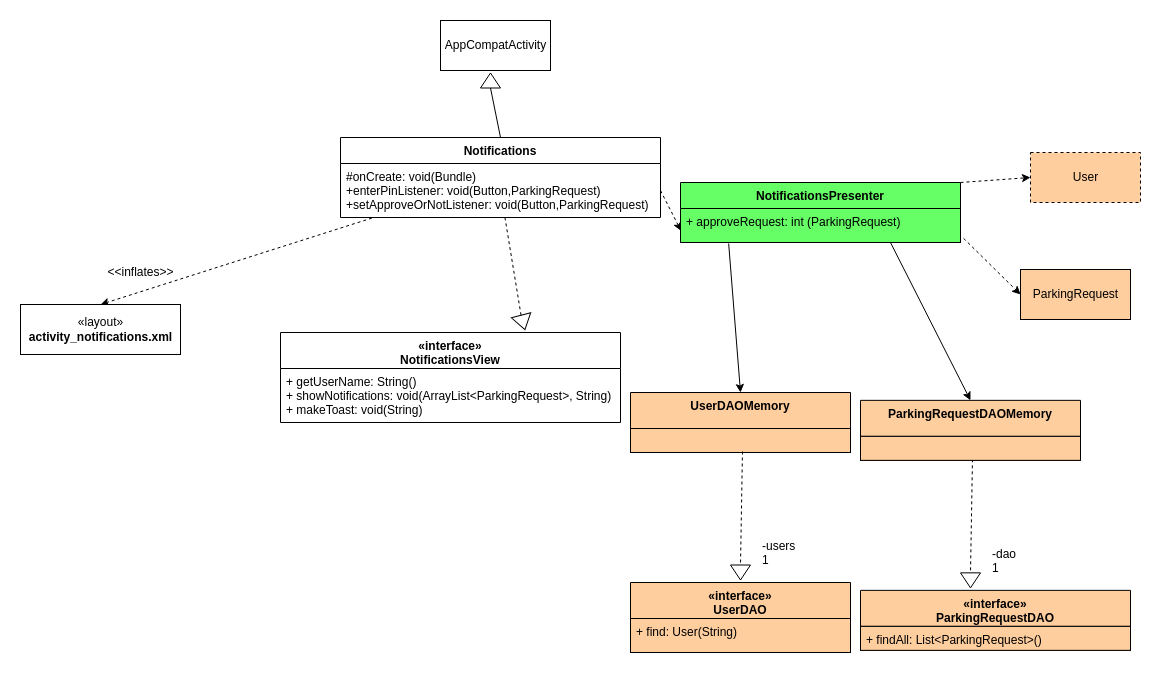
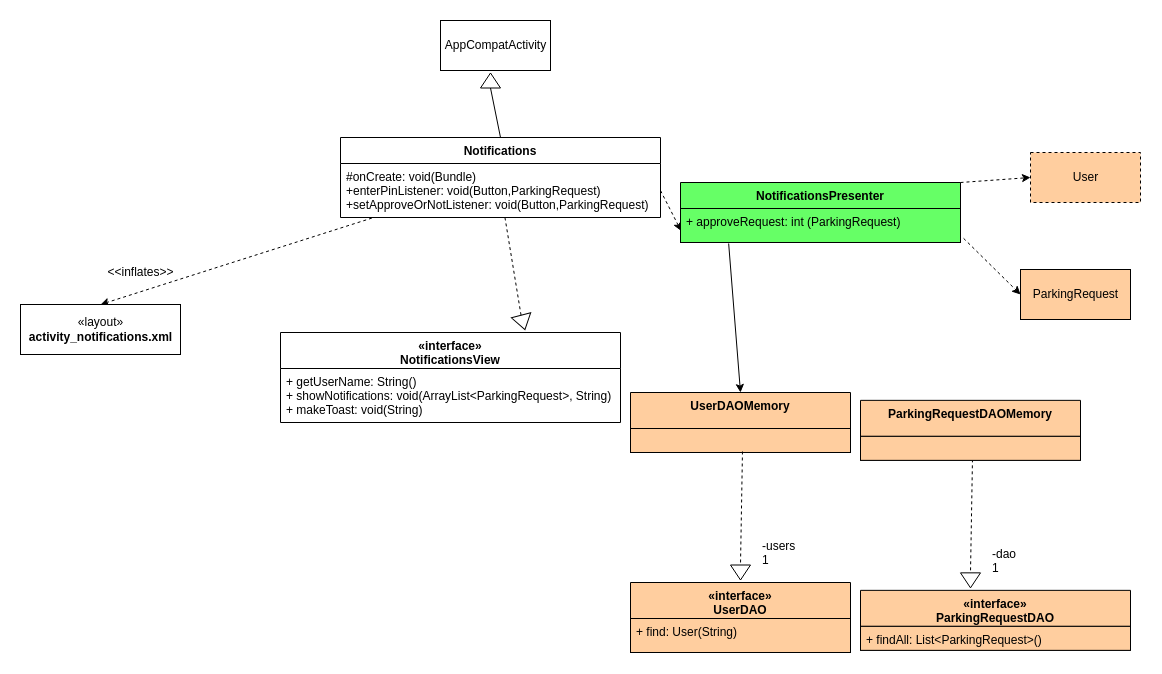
  <mxCell id="0" />
  <mxCell id="1" parent="0" />
  <mxCell id="2" value="AppCompatActivity" style="html=1;fillColor=#ffffff;strokeColor=#000000;" vertex="1" parent="1"><mxGeometry x="440" y="20" width="110" height="50" as="geometry" /></mxCell>
  <mxCell id="3" value="" style="triangle;whiteSpace=wrap;html=1;strokeColor=#000000;fillColor=#FFFFFF;rotation=-90;" vertex="1" parent="1"><mxGeometry x="482.5" y="70" width="15" height="20" as="geometry" /></mxCell>
  <mxCell id="4" value="" style="endArrow=none;html=1;entryX=0;entryY=0.5;entryDx=0;entryDy=0;exitX=0.5;exitY=0;exitDx=0;exitDy=0;" edge="1" parent="1" source="25" target="3"><mxGeometry width="50" height="50" relative="1" as="geometry"><mxPoint x="475" y="172" as="sourcePoint" /><mxPoint x="510" y="122" as="targetPoint" /></mxGeometry></mxCell>
  <mxCell id="5" value="" style="endArrow=classic;html=1;exitX=0.098;exitY=1.011;exitDx=0;exitDy=0;exitPerimeter=0;dashed=1;entryX=0.5;entryY=0;entryDx=0;entryDy=0;" edge="1" parent="1" source="26" target="6"><mxGeometry width="50" height="50" relative="1" as="geometry"><mxPoint x="400" y="342" as="sourcePoint" /><mxPoint x="370" y="332" as="targetPoint" /></mxGeometry></mxCell>
  <mxCell id="6" value="«layout»&lt;br&gt;&lt;b&gt;activity_notifications.xml&lt;/b&gt;" style="html=1;strokeColor=#000000;fillColor=#FFFFFF;" vertex="1" parent="1"><mxGeometry x="20" y="304" width="160" height="50" as="geometry" /></mxCell>
  <mxCell id="7" value="" style="triangle;whiteSpace=wrap;html=1;strokeColor=#000000;fillColor=#FFFFFF;rotation=75;" vertex="1" parent="1"><mxGeometry x="515" y="312" width="15" height="20" as="geometry" /></mxCell>
  <mxCell id="8" value="" style="endArrow=none;html=1;entryX=0;entryY=0.5;entryDx=0;entryDy=0;dashed=1;" edge="1" parent="1" source="26" target="7"><mxGeometry width="50" height="50" relative="1" as="geometry"><mxPoint x="490" y="304.432" as="sourcePoint" /><mxPoint x="520" y="312" as="targetPoint" /></mxGeometry></mxCell>
  <mxCell id="9" value="" style="endArrow=classic;html=1;exitX=1;exitY=0.5;exitDx=0;exitDy=0;dashed=1;entryX=0.004;entryY=0.863;entryDx=0;entryDy=0;entryPerimeter=0;" edge="1" parent="1" source="26"><mxGeometry width="50" height="50" relative="1" as="geometry"><mxPoint x="653.18" y="222.004" as="sourcePoint" /><mxPoint x="680.64" y="230.438" as="targetPoint" /></mxGeometry></mxCell>
  <mxCell id="10" value="NotificationsPresenter" style="swimlane;fontStyle=1;align=center;verticalAlign=top;childLayout=stackLayout;horizontal=1;startSize=26;horizontalStack=0;resizeParent=1;resizeParentMax=0;resizeLast=0;collapsible=1;marginBottom=0;strokeColor=#000000;fillColor=#66FF66;gradientColor=none;" vertex="1" parent="1"><mxGeometry x="680" y="182" width="280" height="60" as="geometry" /></mxCell>
  <mxCell id="11" value="+ approveRequest: int (ParkingRequest)" style="text;strokeColor=#000000;fillColor=#66FF66;align=left;verticalAlign=top;spacingLeft=4;spacingRight=4;overflow=hidden;rotatable=0;points=[[0,0.5],[1,0.5]];portConstraint=eastwest;gradientColor=none;" vertex="1" parent="10"><mxGeometry y="26" width="280" height="34" as="geometry" /></mxCell>
  <mxCell id="12" value="" style="endArrow=classic;html=1;exitX=0.172;exitY=1.029;exitDx=0;exitDy=0;exitPerimeter=0;entryX=0.5;entryY=0;entryDx=0;entryDy=0;" edge="1" parent="1" source="11" target="17"><mxGeometry width="50" height="50" relative="1" as="geometry"><mxPoint x="720" y="342" as="sourcePoint" /><mxPoint x="700" y="362" as="targetPoint" /></mxGeometry></mxCell>
  <mxCell id="13" value="" style="endArrow=classic;html=1;exitX=1;exitY=0;exitDx=0;exitDy=0;dashed=1;entryX=0;entryY=0.5;entryDx=0;entryDy=0;" edge="1" parent="1" source="10" target="15"><mxGeometry width="50" height="50" relative="1" as="geometry"><mxPoint x="870" y="214.28" as="sourcePoint" /><mxPoint x="940" y="192" as="targetPoint" /></mxGeometry></mxCell>
  <mxCell id="14" value="" style="endArrow=classic;html=1;exitX=1.011;exitY=0.878;exitDx=0;exitDy=0;dashed=1;entryX=0;entryY=0.5;entryDx=0;entryDy=0;exitPerimeter=0;" edge="1" parent="1" source="11" target="16"><mxGeometry width="50" height="50" relative="1" as="geometry"><mxPoint x="880" y="272" as="sourcePoint" /><mxPoint x="930" y="282" as="targetPoint" /></mxGeometry></mxCell>
  <mxCell id="15" value="User" style="html=1;strokeColor=#000000;fillColor=#FFCE9F;gradientColor=none;dashed=1;" vertex="1" parent="1"><mxGeometry x="1030" y="152" width="110" height="50" as="geometry" /></mxCell>
  <mxCell id="16" value="ParkingRequest" style="html=1;strokeColor=#000000;fillColor=#FFCE9F;gradientColor=none;" vertex="1" parent="1"><mxGeometry x="1020" y="269" width="110" height="50" as="geometry" /></mxCell>
  <mxCell id="17" value="UserDAOMemory&#10;" style="swimlane;fontStyle=1;align=center;verticalAlign=top;childLayout=stackLayout;horizontal=1;startSize=36;horizontalStack=0;resizeParent=1;resizeParentMax=0;resizeLast=0;collapsible=1;marginBottom=0;strokeColor=#000000;fillColor=#FFCE9F;gradientColor=none;" vertex="1" parent="1"><mxGeometry x="630" y="392" width="220" height="60" as="geometry"><mxRectangle x="360" y="590" width="120" height="70" as="alternateBounds" /></mxGeometry></mxCell>
  <mxCell id="18" value="" style="text;strokeColor=#000000;fillColor=#FFCE9F;align=left;verticalAlign=top;spacingLeft=4;spacingRight=4;overflow=hidden;rotatable=0;points=[[0,0.5],[1,0.5]];portConstraint=eastwest;" vertex="1" parent="17"><mxGeometry y="36" width="220" height="24" as="geometry" /></mxCell>
  <mxCell id="19" value="«interface»&#10;UserDAO&#10;" style="swimlane;fontStyle=1;align=center;verticalAlign=top;childLayout=stackLayout;horizontal=1;startSize=36;horizontalStack=0;resizeParent=1;resizeParentMax=0;resizeLast=0;collapsible=1;marginBottom=0;strokeColor=#000000;fillColor=#FFCE9F;gradientColor=none;" vertex="1" parent="1"><mxGeometry x="630" y="582" width="220" height="70" as="geometry"><mxRectangle x="360" y="590" width="120" height="70" as="alternateBounds" /></mxGeometry></mxCell>
  <mxCell id="20" value="+ find: User(String)" style="text;strokeColor=#000000;fillColor=#FFCE9F;align=left;verticalAlign=top;spacingLeft=4;spacingRight=4;overflow=hidden;rotatable=0;points=[[0,0.5],[1,0.5]];portConstraint=eastwest;" vertex="1" parent="19"><mxGeometry y="36" width="220" height="34" as="geometry" /></mxCell>
  <mxCell id="21" value="" style="triangle;whiteSpace=wrap;html=1;strokeColor=#000000;fillColor=#FFFFFF;rotation=90;" vertex="1" parent="1"><mxGeometry x="732.5" y="562" width="15" height="20" as="geometry" /></mxCell>
  <mxCell id="22" value="" style="endArrow=none;html=1;entryX=0;entryY=0.5;entryDx=0;entryDy=0;dashed=1;exitX=0.509;exitY=0.958;exitDx=0;exitDy=0;exitPerimeter=0;" edge="1" parent="1" source="18" target="21"><mxGeometry width="50" height="50" relative="1" as="geometry"><mxPoint x="544.064" y="502" as="sourcePoint" /><mxPoint x="577.5" y="572" as="targetPoint" /></mxGeometry></mxCell>
  <mxCell id="23" value="&amp;lt;&amp;lt;inflates&amp;gt;&amp;gt;" style="text;html=1;align=center;verticalAlign=middle;resizable=0;points=[];autosize=1;" vertex="1" parent="1"><mxGeometry x="100" y="262" width="80" height="20" as="geometry" /></mxCell>
  <mxCell id="24" value="-users&lt;br&gt;1" style="text;html=1;" vertex="1" parent="1"><mxGeometry x="760" y="532" width="50" height="30" as="geometry" /></mxCell>
  <mxCell id="25" value="Notifications" style="swimlane;fontStyle=1;align=center;verticalAlign=top;childLayout=stackLayout;horizontal=1;startSize=26;horizontalStack=0;resizeParent=1;resizeParentMax=0;resizeLast=0;collapsible=1;marginBottom=0;strokeColor=#000000;fillColor=#FFFFFF;" vertex="1" parent="1"><mxGeometry x="340" y="137" width="320" height="80" as="geometry" /></mxCell>
  <mxCell id="26" value="#onCreate: void(Bundle)&#10;+enterPinListener: void(Button,ParkingRequest)&#10;+setApproveOrNotListener: void(Button,ParkingRequest)" style="text;strokeColor=none;fillColor=none;align=left;verticalAlign=top;spacingLeft=4;spacingRight=4;overflow=hidden;rotatable=0;points=[[0,0.5],[1,0.5]];portConstraint=eastwest;" vertex="1" parent="25"><mxGeometry y="26" width="320" height="54" as="geometry" /></mxCell>
- <mxCell id="27" value="" style="endArrow=classic;html=1;exitX=0.75;exitY=1;exitDx=0;exitDy=0;entryX=0.5;entryY=0;entryDx=0;entryDy=0;" edge="1" parent="1" source="10" target="31"><mxGeometry width="50" height="50" relative="1" as="geometry"><mxPoint x="958.16" y="291.996" as="sourcePoint" /><mxPoint x="930" y="369.85" as="targetPoint" /></mxGeometry></mxCell>
  <mxCell id="28" value="" style="triangle;whiteSpace=wrap;html=1;strokeColor=#000000;fillColor=#FFFFFF;rotation=90;" vertex="1" parent="1"><mxGeometry x="962.5" y="569.85" width="15" height="20" as="geometry" /></mxCell>
  <mxCell id="29" value="" style="endArrow=none;html=1;entryX=0;entryY=0.5;entryDx=0;entryDy=0;dashed=1;exitX=0.509;exitY=0.958;exitDx=0;exitDy=0;exitPerimeter=0;" edge="1" parent="1" source="32" target="28"><mxGeometry width="50" height="50" relative="1" as="geometry"><mxPoint x="774.064" y="509.85" as="sourcePoint" /><mxPoint x="807.5" y="579.85" as="targetPoint" /></mxGeometry></mxCell>
  <mxCell id="30" value="-dao&lt;br&gt;1" style="text;html=1;" vertex="1" parent="1"><mxGeometry x="990" y="539.85" width="50" height="30" as="geometry" /></mxCell>
  <mxCell id="31" value="ParkingRequestDAOMemory&#10;" style="swimlane;fontStyle=1;align=center;verticalAlign=top;childLayout=stackLayout;horizontal=1;startSize=36;horizontalStack=0;resizeParent=1;resizeParentMax=0;resizeLast=0;collapsible=1;marginBottom=0;strokeColor=#000000;fillColor=#FFCE9F;gradientColor=none;" vertex="1" parent="1"><mxGeometry x="860" y="399.85" width="220" height="60" as="geometry"><mxRectangle x="360" y="590" width="120" height="70" as="alternateBounds" /></mxGeometry></mxCell>
  <mxCell id="32" value="" style="text;strokeColor=#000000;fillColor=#FFCE9F;align=left;verticalAlign=top;spacingLeft=4;spacingRight=4;overflow=hidden;rotatable=0;points=[[0,0.5],[1,0.5]];portConstraint=eastwest;" vertex="1" parent="31"><mxGeometry y="36" width="220" height="24" as="geometry" /></mxCell>
  <mxCell id="33" value="«interface»&#10;ParkingRequestDAO&#10;" style="swimlane;fontStyle=1;align=center;verticalAlign=top;childLayout=stackLayout;horizontal=1;startSize=36;horizontalStack=0;resizeParent=1;resizeParentMax=0;resizeLast=0;collapsible=1;marginBottom=0;strokeColor=#000000;fillColor=#FFCE9F;gradientColor=none;" vertex="1" parent="1"><mxGeometry x="860" y="589.85" width="270" height="60" as="geometry"><mxRectangle x="360" y="590" width="120" height="70" as="alternateBounds" /></mxGeometry></mxCell>
  <mxCell id="34" value="+ findAll: List&lt;ParkingRequest&gt;()" style="text;strokeColor=#000000;fillColor=#FFCE9F;align=left;verticalAlign=top;spacingLeft=4;spacingRight=4;overflow=hidden;rotatable=0;points=[[0,0.5],[1,0.5]];portConstraint=eastwest;" vertex="1" parent="33"><mxGeometry y="36" width="270" height="24" as="geometry" /></mxCell>
  <mxCell id="35" value="«interface»&#10;NotificationsView&#10;" style="swimlane;fontStyle=1;align=center;verticalAlign=top;childLayout=stackLayout;horizontal=1;startSize=36;horizontalStack=0;resizeParent=1;resizeParentMax=0;resizeLast=0;collapsible=1;marginBottom=0;" vertex="1" parent="1"><mxGeometry y="332" width="340" height="90" as="geometry" x="280"><mxRectangle x="360" y="590" width="120" height="70" as="alternateBounds" /></mxGeometry></mxCell>
  <mxCell id="36" value="+ getUserName: String()&#10;+ showNotifications: void(ArrayList&lt;ParkingRequest&gt;, String)&#10;+ makeToast: void(String)" style="text;align=left;verticalAlign=top;spacingLeft=4;spacingRight=4;overflow=hidden;rotatable=0;points=[[0,0.5],[1,0.5]];portConstraint=eastwest;" vertex="1" parent="35"><mxGeometry y="36" width="340" height="54" as="geometry" /></mxCell>
